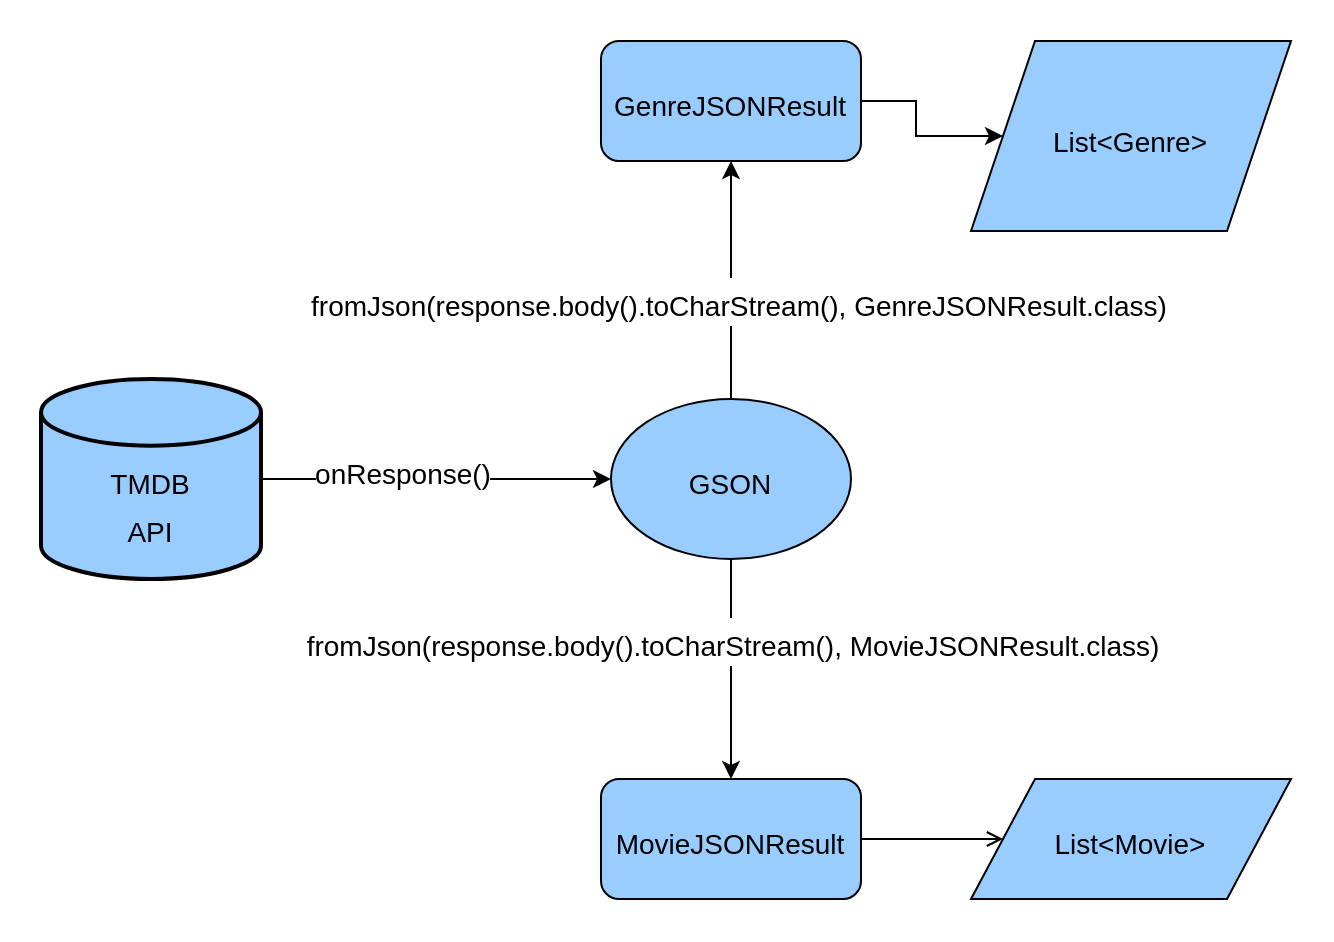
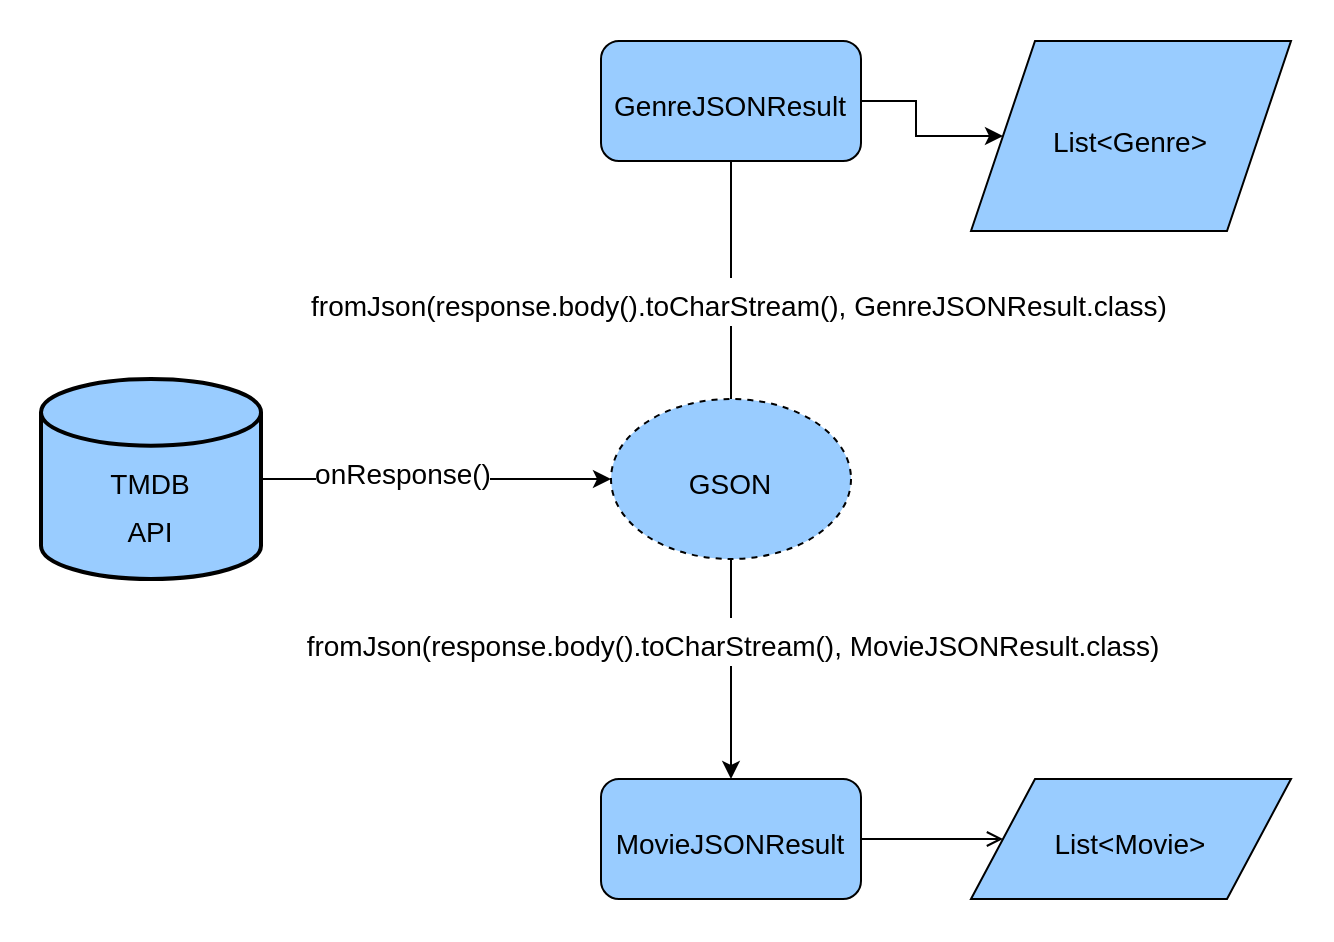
  <mxCell id="0" />
  <mxCell id="1" parent="0" />
  <mxCell id="2" value="" style="edgeStyle=orthogonalEdgeStyle;rounded=0;orthogonalLoop=1;jettySize=auto;html=1;fontFamily=Helvetica;fontSize=20;" edge="1" parent="1" source="3" target="12"><mxGeometry relative="1" as="geometry" /></mxCell>
  <mxCell id="3" value="&lt;font style=&quot;font-size: 14px&quot;&gt;GenreJSONResult&lt;/font&gt;" style="rounded=1;whiteSpace=wrap;html=1;fillColor=#99CCFF;fontFamily=Helvetica;fontSize=20;" vertex="1" parent="1"><mxGeometry x="300" y="20" width="130" height="60" as="geometry" /></mxCell>
  <mxCell id="4" style="edgeStyle=orthogonalEdgeStyle;rounded=0;orthogonalLoop=1;jettySize=auto;html=1;exitX=1;exitY=0.5;exitDx=0;exitDy=0;exitPerimeter=0;entryX=0;entryY=0.5;entryDx=0;entryDy=0;fontFamily=Helvetica;fontSize=20;" edge="1" parent="1" source="6" target="11"><mxGeometry relative="1" as="geometry" /></mxCell>
  <mxCell id="5" value="&lt;font style=&quot;font-size: 14px&quot;&gt;onResponse()&lt;/font&gt;" style="text;html=1;resizable=0;points=[];align=center;verticalAlign=middle;labelBackgroundColor=#ffffff;fontSize=20;fontFamily=Helvetica;" vertex="1" connectable="0" parent="4"><mxGeometry x="-0.203" y="1" relative="1" as="geometry"><mxPoint y="-5" as="offset" /></mxGeometry></mxCell>
  <mxCell id="6" value="&lt;br&gt;&lt;font style=&quot;font-size: 14px&quot;&gt;TMDB&lt;br&gt;API&lt;/font&gt;&lt;br&gt;" style="strokeWidth=2;html=1;shape=mxgraph.flowchart.database;whiteSpace=wrap;fillColor=#99CCFF;fontFamily=Helvetica;fontSize=20;" vertex="1" parent="1"><mxGeometry x="20" y="189" width="110" height="100" as="geometry" /></mxCell>
- <mxCell id="7" style="edgeStyle=orthogonalEdgeStyle;rounded=0;orthogonalLoop=1;jettySize=auto;html=1;exitX=0.5;exitY=0;exitDx=0;exitDy=0;entryX=0.5;entryY=1;entryDx=0;entryDy=0;fontFamily=Helvetica;fontSize=20;" edge="1" parent="1" source="11" target="3"><mxGeometry relative="1" as="geometry" /></mxCell>
+ <mxCell id="7" style="edgeStyle=orthogonalEdgeStyle;rounded=0;orthogonalLoop=1;jettySize=auto;html=1;exitX=0.5;exitY=0;exitDx=0;exitDy=0;entryX=0.5;entryY=1;entryDx=0;entryDy=0;fontFamily=Helvetica;fontSize=20;endArrow=none;" edge="1" parent="1" source="11" target="3"><mxGeometry relative="1" as="geometry" /></mxCell>
  <mxCell id="8" value="&lt;font style=&quot;font-size: 14px&quot;&gt;fromJson(response.body().toCharStream(), GenreJSONResult.class)&lt;/font&gt;" style="text;html=1;resizable=0;points=[];align=center;verticalAlign=middle;labelBackgroundColor=#ffffff;fontSize=20;fontFamily=Helvetica;" vertex="1" connectable="0" parent="7"><mxGeometry x="-0.166" y="-3" relative="1" as="geometry"><mxPoint as="offset" /></mxGeometry></mxCell>
  <mxCell id="9" style="edgeStyle=orthogonalEdgeStyle;rounded=0;orthogonalLoop=1;jettySize=auto;html=1;exitX=0.5;exitY=1;exitDx=0;exitDy=0;entryX=0.5;entryY=0;entryDx=0;entryDy=0;fontFamily=Helvetica;fontSize=20;" edge="1" parent="1" source="11" target="14"><mxGeometry relative="1" as="geometry" /></mxCell>
  <mxCell id="10" value="&lt;span&gt;&lt;font style=&quot;font-size: 14px&quot;&gt;fromJson(response.body().toCharStream(), MovieJSONResult.class)&lt;/font&gt;&lt;/span&gt;" style="text;html=1;resizable=0;points=[];align=center;verticalAlign=middle;labelBackgroundColor=#ffffff;fontSize=20;fontFamily=Helvetica;" vertex="1" connectable="0" parent="9"><mxGeometry x="-0.266" relative="1" as="geometry"><mxPoint as="offset" /></mxGeometry></mxCell>
- <mxCell id="11" value="&lt;font style=&quot;font-size: 14px&quot;&gt;GSON&lt;/font&gt;" style="ellipse;whiteSpace=wrap;html=1;fillColor=#99CCFF;fontFamily=Helvetica;fontSize=20;" vertex="1" parent="1"><mxGeometry x="305" y="199" width="120" height="80" as="geometry" /></mxCell>
+ <mxCell id="11" value="&lt;font style=&quot;font-size: 14px&quot;&gt;GSON&lt;/font&gt;" style="ellipse;whiteSpace=wrap;html=1;fillColor=#99CCFF;fontFamily=Helvetica;fontSize=20;dashed=1;" vertex="1" parent="1"><mxGeometry x="305" y="199" width="120" height="80" as="geometry" /></mxCell>
  <mxCell id="12" value="&lt;font style=&quot;font-size: 14px&quot;&gt;List&amp;lt;Genre&amp;gt;&lt;/font&gt;" style="shape=parallelogram;perimeter=parallelogramPerimeter;whiteSpace=wrap;html=1;fillColor=#99CCFF;fontFamily=Helvetica;fontSize=20;" vertex="1" parent="1"><mxGeometry x="485" y="20" width="160" height="95" as="geometry" /></mxCell>
  <mxCell id="13" value="" style="edgeStyle=orthogonalEdgeStyle;rounded=0;orthogonalLoop=1;jettySize=auto;html=1;fontFamily=Helvetica;fontSize=20;endArrow=open;" edge="1" parent="1" source="14" target="15"><mxGeometry relative="1" as="geometry" /></mxCell>
  <mxCell id="14" value="&lt;font style=&quot;font-size: 14px&quot;&gt;MovieJSONResult&lt;/font&gt;" style="rounded=1;whiteSpace=wrap;html=1;fillColor=#99CCFF;fontFamily=Helvetica;fontSize=20;" vertex="1" parent="1"><mxGeometry x="300" y="389" width="130" height="60" as="geometry" /></mxCell>
  <mxCell id="15" value="&lt;font style=&quot;font-size: 14px&quot;&gt;List&amp;lt;Movie&amp;gt;&lt;/font&gt;" style="shape=parallelogram;perimeter=parallelogramPerimeter;whiteSpace=wrap;html=1;fillColor=#99CCFF;fontFamily=Helvetica;fontSize=20;" vertex="1" parent="1"><mxGeometry x="485" y="389" width="160" height="60" as="geometry" /></mxCell>
